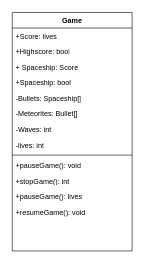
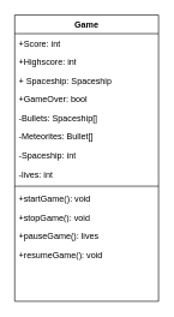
  <mxCell id="0" />
  <mxCell id="1" parent="0" />
  <mxCell id="2" value="Game" style="swimlane;fontStyle=1;align=center;verticalAlign=top;childLayout=stackLayout;horizontal=1;startSize=26;horizontalStack=0;resizeParent=1;resizeParentMax=0;resizeLast=0;collapsible=1;marginBottom=0;whiteSpace=wrap;html=1;" vertex="1" parent="1"><mxGeometry x="20" y="20" width="200" height="398" as="geometry" /></mxCell>
- <mxCell id="3" value="+Score: lives" style="text;strokeColor=none;fillColor=none;align=left;verticalAlign=top;spacingLeft=4;spacingRight=4;overflow=hidden;rotatable=0;points=[[0,0.5],[1,0.5]];portConstraint=eastwest;whiteSpace=wrap;html=1;" vertex="1" parent="2"><mxGeometry y="26" width="200" height="26" as="geometry" /></mxCell>
- <mxCell id="4" value="+Highscore: bool" style="text;strokeColor=none;fillColor=none;align=left;verticalAlign=top;spacingLeft=4;spacingRight=4;overflow=hidden;rotatable=0;points=[[0,0.5],[1,0.5]];portConstraint=eastwest;whiteSpace=wrap;html=1;" vertex="1" parent="2"><mxGeometry y="52" width="200" height="26" as="geometry" /></mxCell>
- <mxCell id="5" value="+ Spaceship: Score" style="text;strokeColor=none;fillColor=none;align=left;verticalAlign=top;spacingLeft=4;spacingRight=4;overflow=hidden;rotatable=0;points=[[0,0.5],[1,0.5]];portConstraint=eastwest;whiteSpace=wrap;html=1;" vertex="1" parent="2"><mxGeometry y="78" width="200" height="26" as="geometry" /></mxCell>
- <mxCell id="6" value="+Spaceship: bool&lt;span style=&quot;white-space: pre;&quot;&gt;&#09;&lt;/span&gt;" style="text;strokeColor=none;fillColor=none;align=left;verticalAlign=top;spacingLeft=4;spacingRight=4;overflow=hidden;rotatable=0;points=[[0,0.5],[1,0.5]];portConstraint=eastwest;whiteSpace=wrap;html=1;" vertex="1" parent="2"><mxGeometry y="104" width="200" height="26" as="geometry" /></mxCell>
+ <mxCell id="3" value="+Score: int" style="text;strokeColor=none;fillColor=none;align=left;verticalAlign=top;spacingLeft=4;spacingRight=4;overflow=hidden;rotatable=0;points=[[0,0.5],[1,0.5]];portConstraint=eastwest;whiteSpace=wrap;html=1;" vertex="1" parent="2"><mxGeometry y="26" width="200" height="26" as="geometry" /></mxCell>
+ <mxCell id="4" value="+Highscore: int" style="text;strokeColor=none;fillColor=none;align=left;verticalAlign=top;spacingLeft=4;spacingRight=4;overflow=hidden;rotatable=0;points=[[0,0.5],[1,0.5]];portConstraint=eastwest;whiteSpace=wrap;html=1;" vertex="1" parent="2"><mxGeometry y="52" width="200" height="26" as="geometry" /></mxCell>
+ <mxCell id="5" value="+ Spaceship: Spaceship" style="text;strokeColor=none;fillColor=none;align=left;verticalAlign=top;spacingLeft=4;spacingRight=4;overflow=hidden;rotatable=0;points=[[0,0.5],[1,0.5]];portConstraint=eastwest;whiteSpace=wrap;html=1;" vertex="1" parent="2"><mxGeometry y="78" width="200" height="26" as="geometry" /></mxCell>
+ <mxCell id="6" value="+GameOver: bool&lt;span style=&quot;white-space: pre;&quot;&gt;&#09;&lt;/span&gt;" style="text;strokeColor=none;fillColor=none;align=left;verticalAlign=top;spacingLeft=4;spacingRight=4;overflow=hidden;rotatable=0;points=[[0,0.5],[1,0.5]];portConstraint=eastwest;whiteSpace=wrap;html=1;" vertex="1" parent="2"><mxGeometry y="104" width="200" height="26" as="geometry" /></mxCell>
  <mxCell id="7" value="-Bullets: Spaceship[]" style="text;strokeColor=none;fillColor=none;align=left;verticalAlign=top;spacingLeft=4;spacingRight=4;overflow=hidden;rotatable=0;points=[[0,0.5],[1,0.5]];portConstraint=eastwest;whiteSpace=wrap;html=1;" vertex="1" parent="2"><mxGeometry y="130" width="200" height="26" as="geometry" /></mxCell>
  <mxCell id="8" value="-Meteorites: Bullet[]" style="text;strokeColor=none;fillColor=none;align=left;verticalAlign=top;spacingLeft=4;spacingRight=4;overflow=hidden;rotatable=0;points=[[0,0.5],[1,0.5]];portConstraint=eastwest;whiteSpace=wrap;html=1;" vertex="1" parent="2"><mxGeometry y="156" width="200" height="26" as="geometry" /></mxCell>
- <mxCell id="9" value="-Waves: int" style="text;strokeColor=none;fillColor=none;align=left;verticalAlign=top;spacingLeft=4;spacingRight=4;overflow=hidden;rotatable=0;points=[[0,0.5],[1,0.5]];portConstraint=eastwest;whiteSpace=wrap;html=1;" vertex="1" parent="2"><mxGeometry y="182" width="200" height="26" as="geometry" /></mxCell>
+ <mxCell id="9" value="-Spaceship: int" style="text;strokeColor=none;fillColor=none;align=left;verticalAlign=top;spacingLeft=4;spacingRight=4;overflow=hidden;rotatable=0;points=[[0,0.5],[1,0.5]];portConstraint=eastwest;whiteSpace=wrap;html=1;" vertex="1" parent="2"><mxGeometry y="182" width="200" height="26" as="geometry" /></mxCell>
  <mxCell id="10" value="-lives: int" style="text;strokeColor=none;fillColor=none;align=left;verticalAlign=top;spacingLeft=4;spacingRight=4;overflow=hidden;rotatable=0;points=[[0,0.5],[1,0.5]];portConstraint=eastwest;whiteSpace=wrap;html=1;" vertex="1" parent="2"><mxGeometry y="208" width="200" height="26" as="geometry" /></mxCell>
  <mxCell id="11" value="" style="line;strokeWidth=1;fillColor=none;align=left;verticalAlign=middle;spacingTop=-1;spacingLeft=3;spacingRight=3;rotatable=0;labelPosition=right;points=[];portConstraint=eastwest;strokeColor=inherit;" vertex="1" parent="2"><mxGeometry y="234" width="200" height="8" as="geometry" /></mxCell>
- <mxCell id="12" value="+pauseGame(): void" style="text;strokeColor=none;fillColor=none;align=left;verticalAlign=top;spacingLeft=4;spacingRight=4;overflow=hidden;rotatable=0;points=[[0,0.5],[1,0.5]];portConstraint=eastwest;whiteSpace=wrap;html=1;" vertex="1" parent="2"><mxGeometry y="242" width="200" height="26" as="geometry" /></mxCell>
- <mxCell id="13" value="+stopGame(): int" style="text;strokeColor=none;fillColor=none;align=left;verticalAlign=top;spacingLeft=4;spacingRight=4;overflow=hidden;rotatable=0;points=[[0,0.5],[1,0.5]];portConstraint=eastwest;whiteSpace=wrap;html=1;" vertex="1" parent="2"><mxGeometry y="268" width="200" height="26" as="geometry" /></mxCell>
+ <mxCell id="12" value="+startGame(): void" style="text;strokeColor=none;fillColor=none;align=left;verticalAlign=top;spacingLeft=4;spacingRight=4;overflow=hidden;rotatable=0;points=[[0,0.5],[1,0.5]];portConstraint=eastwest;whiteSpace=wrap;html=1;" vertex="1" parent="2"><mxGeometry y="242" width="200" height="26" as="geometry" /></mxCell>
+ <mxCell id="13" value="+stopGame(): void" style="text;strokeColor=none;fillColor=none;align=left;verticalAlign=top;spacingLeft=4;spacingRight=4;overflow=hidden;rotatable=0;points=[[0,0.5],[1,0.5]];portConstraint=eastwest;whiteSpace=wrap;html=1;" vertex="1" parent="2"><mxGeometry y="268" width="200" height="26" as="geometry" /></mxCell>
  <mxCell id="14" value="+pauseGame(): lives" style="text;strokeColor=none;fillColor=none;align=left;verticalAlign=top;spacingLeft=4;spacingRight=4;overflow=hidden;rotatable=0;points=[[0,0.5],[1,0.5]];portConstraint=eastwest;whiteSpace=wrap;html=1;" vertex="1" parent="2"><mxGeometry y="294" width="200" height="26" as="geometry" /></mxCell>
  <mxCell id="15" value="+resumeGame(): void" style="text;strokeColor=none;fillColor=none;align=left;verticalAlign=top;spacingLeft=4;spacingRight=4;overflow=hidden;rotatable=0;points=[[0,0.5],[1,0.5]];portConstraint=eastwest;whiteSpace=wrap;html=1;" vertex="1" parent="2"><mxGeometry y="320" width="200" height="26" as="geometry" /></mxCell>
  <mxCell id="16" style="text;strokeColor=none;fillColor=none;align=left;verticalAlign=top;spacingLeft=4;spacingRight=4;overflow=hidden;rotatable=0;points=[[0,0.5],[1,0.5]];portConstraint=eastwest;whiteSpace=wrap;html=1;" vertex="1" parent="2"><mxGeometry y="346" width="200" height="26" as="geometry" /></mxCell>
  <mxCell id="17" style="text;strokeColor=none;fillColor=none;align=left;verticalAlign=top;spacingLeft=4;spacingRight=4;overflow=hidden;rotatable=0;points=[[0,0.5],[1,0.5]];portConstraint=eastwest;whiteSpace=wrap;html=1;" vertex="1" parent="2"><mxGeometry y="372" width="200" height="26" as="geometry" /></mxCell>
